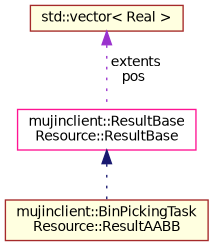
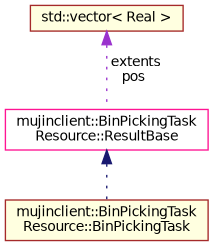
  digraph {
    node [color=brown fillcolor=lightyellow fontname=Helvetica fontsize=10 shape=box style=filled]
    edge [dir=back fontname=Helvetica fontsize=10 labelfontname=Helvetica labelfontsize=10 style=dotted]
-   n1 [fontcolor=black height=0.2 label="mujinclient::BinPickingTask\lResource::ResultAABB" width=0.4]
-   n2 [color=deeppink fillcolor=white height=0.2 label="mujinclient::ResultBase\lResource::ResultBase" width=0.4]
+   n1 [fontcolor=black height=0.2 label="mujinclient::BinPickingTask\lResource::BinPickingTask" width=0.4]
+   n2 [color=deeppink fillcolor=white height=0.2 label="mujinclient::BinPickingTask\lResource::ResultBase" width=0.4]
    n3 [height=0.2 label="std::vector\< Real \>" width=0.4]
    n2 -> n1 [color=midnightblue]
    n3 -> n2 [color=darkorchid3 label=" extents\npos"]
  }
